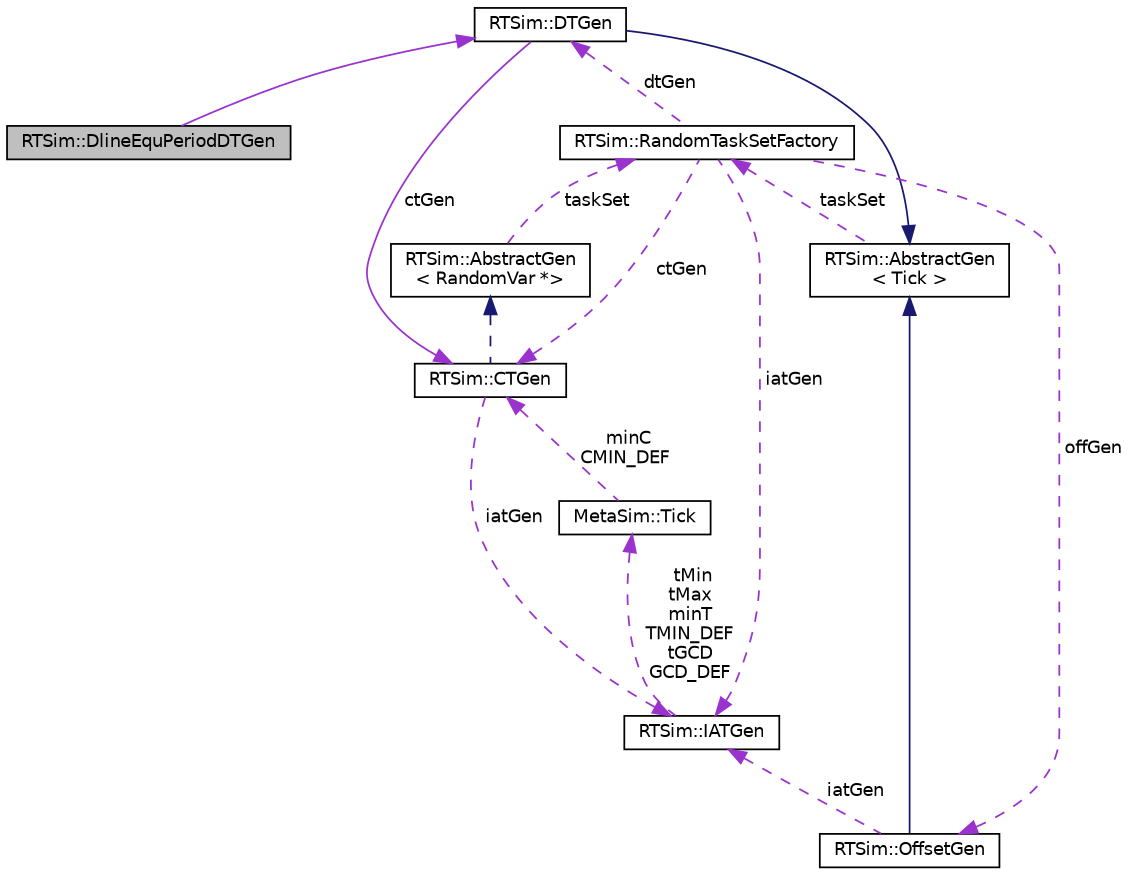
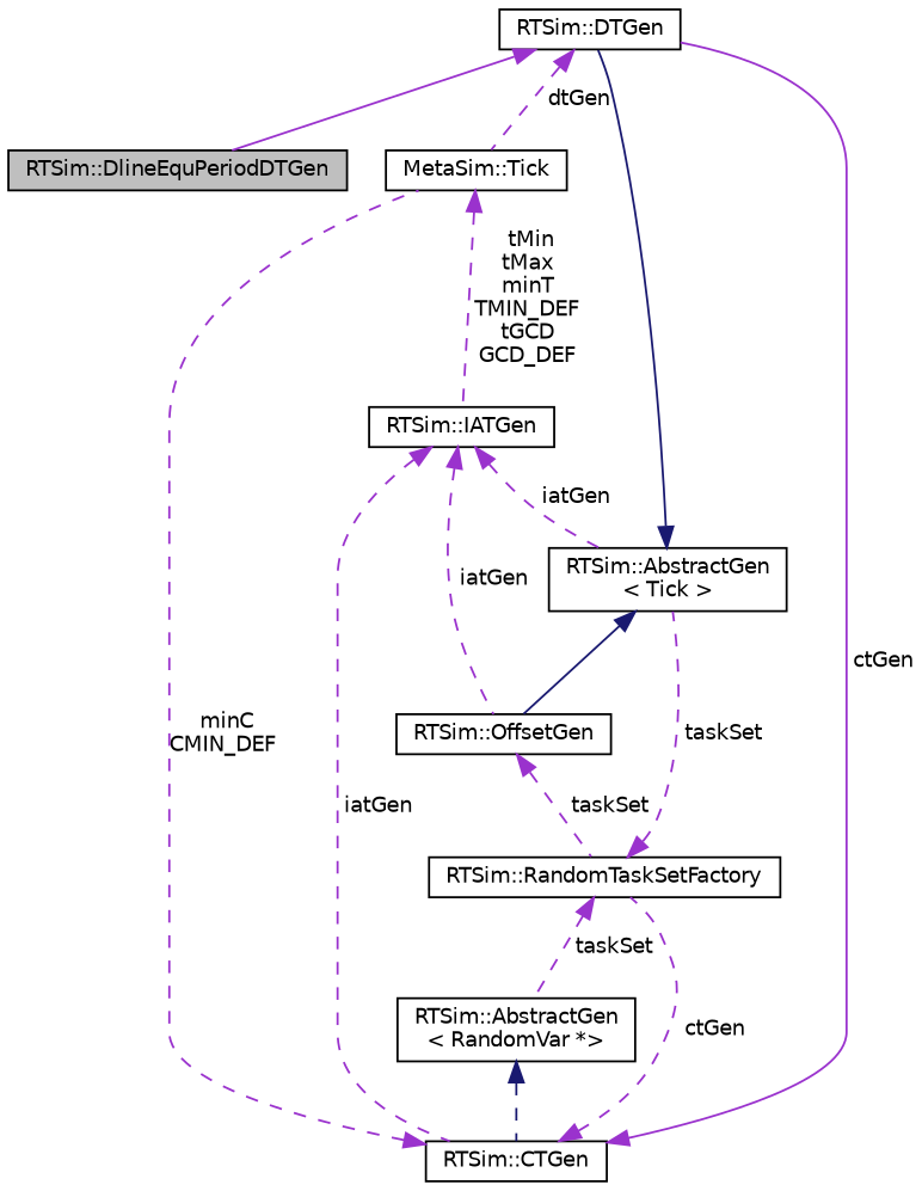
  digraph {
    node [color=black fillcolor=white fontname=Helvetica fontsize=10 shape=record style=filled]
    edge [color=darkorchid3 dir=back fontname=Helvetica fontsize=10 labelfontname=Helvetica labelfontsize=10 style=dashed]
    n1 [fillcolor=grey75 fontcolor=black height=0.2 label="RTSim::DlineEquPeriodDTGen" width=0.4]
    n2 [height=0.2 label="RTSim::DTGen" width=0.4]
    n3 [height=0.2 label="RTSim::RandomTaskSetFactory" width=0.4]
    n4 [height=0.2 label="RTSim::AbstractGen\l\< Tick \>" width=0.4]
    n5 [height=0.2 label="RTSim::AbstractGen\l\< RandomVar *\>" width=0.4]
    n6 [height=0.2 label="RTSim::OffsetGen" width=0.4]
    n7 [height=0.2 label="RTSim::CTGen" width=0.4]
    n8 [height=0.2 label="RTSim::IATGen" width=0.4]
    n9 [height=0.2 label="MetaSim::Tick" width=0.4]
    n2 -> n1 [style=solid]
-   n2 -> n3 [label=" dtGen"]
+   n2 -> n9 [label=" dtGen"]
    n3 -> n4 [label=" taskSet"]
    n3 -> n5 [label=" taskSet"]
    n4 -> n2 [color=midnightblue style=solid]
    n4 -> n6 [color=midnightblue style=solid]
    n5 -> n7 [color=midnightblue]
-   n6 -> n3 [label=" offGen"]
+   n6 -> n3 [label=" taskSet"]
    n7 -> n2 [label=" ctGen" style=solid]
    n7 -> n3 [label=" ctGen"]
    n7 -> n9 [label=" minC\nCMIN_DEF"]
-   n8 -> n3 [label=" iatGen"]
+   n8 -> n4 [label=" iatGen"]
    n8 -> n6 [label=" iatGen"]
    n8 -> n7 [label=" iatGen"]
    n9 -> n8 [label=" tMin\ntMax\nminT\nTMIN_DEF\ntGCD\nGCD_DEF"]
  }
